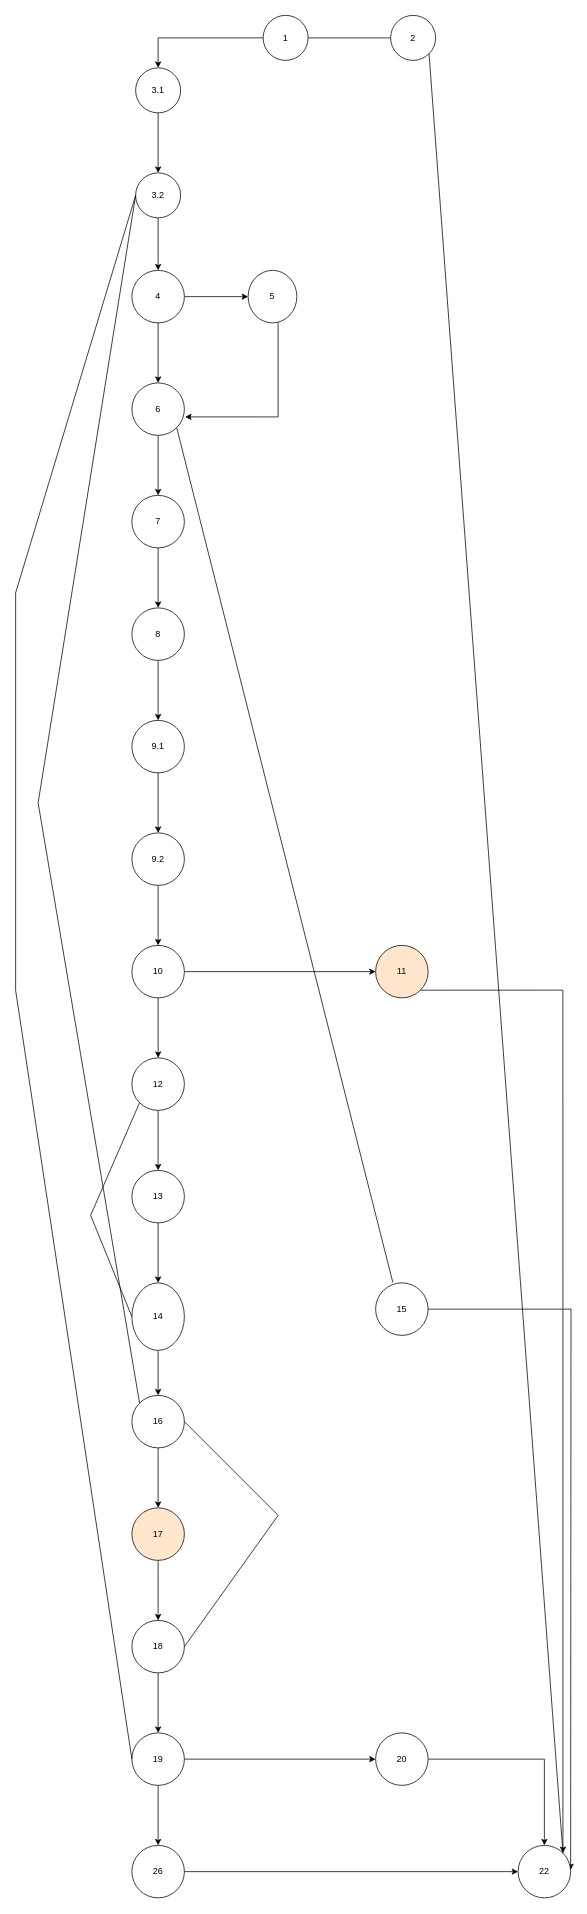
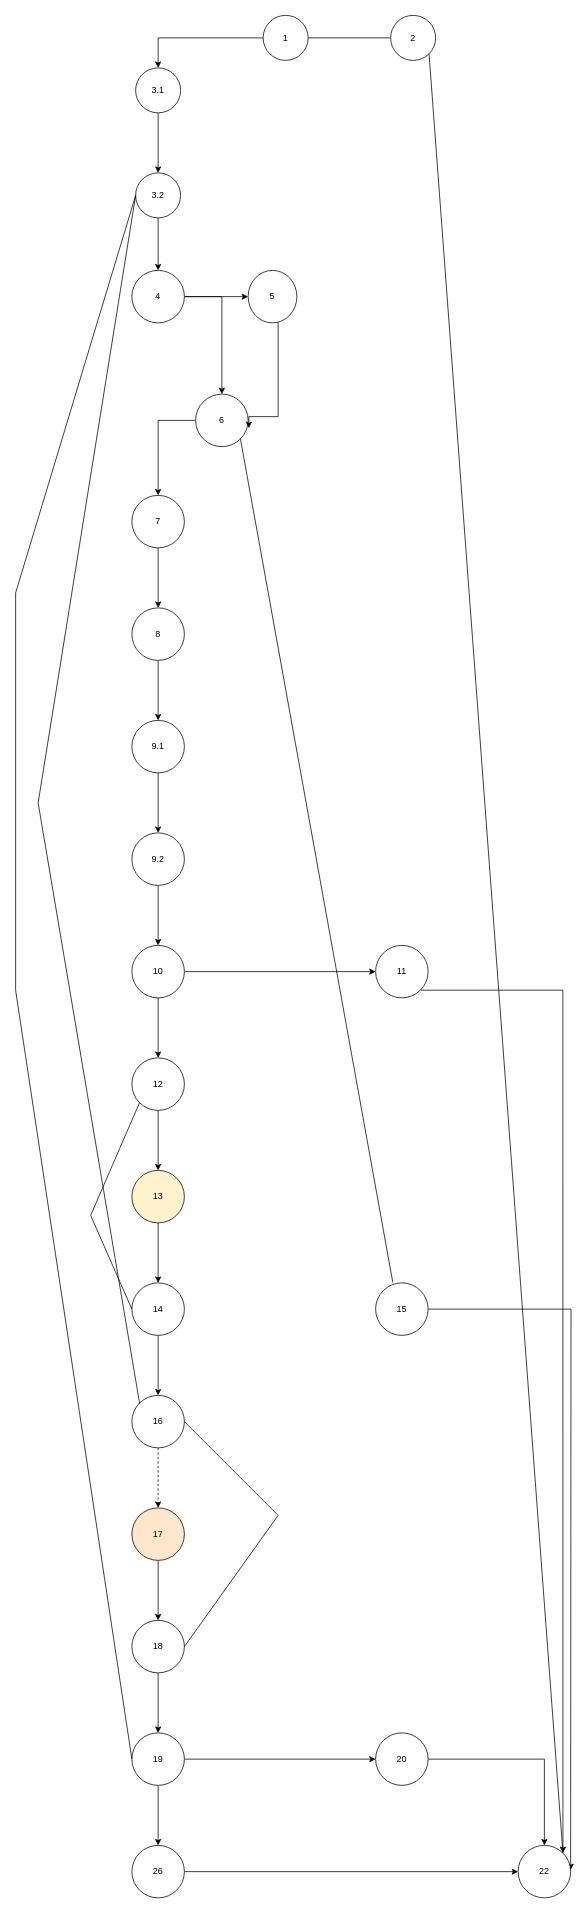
  <mxCell id="0" />
  <mxCell id="1" parent="0" />
  <mxCell id="2" value="" style="edgeStyle=orthogonalEdgeStyle;rounded=0;orthogonalLoop=1;jettySize=auto;html=1;" edge="1" parent="1" source="3" target="7"><mxGeometry relative="1" as="geometry" /></mxCell>
  <mxCell id="3" value="1" style="ellipse;whiteSpace=wrap;html=1;aspect=fixed;" vertex="1" parent="1"><mxGeometry x="350" y="20" width="60" height="60" as="geometry" /></mxCell>
  <mxCell id="4" value="" style="endArrow=none;html=1;rounded=0;" edge="1" parent="1" target="5"><mxGeometry width="50" height="50" relative="1" as="geometry"><mxPoint x="410" y="50" as="sourcePoint" /><mxPoint x="550" y="50" as="targetPoint" /></mxGeometry></mxCell>
  <mxCell id="5" value="2" style="ellipse;whiteSpace=wrap;html=1;aspect=fixed;" vertex="1" parent="1"><mxGeometry x="520" y="20" width="60" height="60" as="geometry" /></mxCell>
  <mxCell id="6" value="" style="edgeStyle=orthogonalEdgeStyle;rounded=0;orthogonalLoop=1;jettySize=auto;html=1;" edge="1" parent="1" source="7" target="9"><mxGeometry relative="1" as="geometry" /></mxCell>
  <mxCell id="7" value="3.1" style="ellipse;whiteSpace=wrap;html=1;aspect=fixed;" vertex="1" parent="1"><mxGeometry x="180" y="90" width="60" height="60" as="geometry" /></mxCell>
  <mxCell id="8" value="" style="edgeStyle=orthogonalEdgeStyle;rounded=0;orthogonalLoop=1;jettySize=auto;html=1;" edge="1" parent="1" source="9" target="12"><mxGeometry relative="1" as="geometry" /></mxCell>
  <mxCell id="9" value="3.2" style="ellipse;whiteSpace=wrap;html=1;aspect=fixed;" vertex="1" parent="1"><mxGeometry x="180" y="230" width="60" height="60" as="geometry" /></mxCell>
  <mxCell id="10" value="" style="edgeStyle=orthogonalEdgeStyle;rounded=0;orthogonalLoop=1;jettySize=auto;html=1;" edge="1" parent="1" source="12" target="13"><mxGeometry relative="1" as="geometry" /></mxCell>
  <mxCell id="11" value="" style="edgeStyle=orthogonalEdgeStyle;rounded=0;orthogonalLoop=1;jettySize=auto;html=1;" edge="1" parent="1" source="12" target="15"><mxGeometry relative="1" as="geometry" /></mxCell>
  <mxCell id="12" value="4" style="ellipse;whiteSpace=wrap;html=1;" vertex="1" parent="1"><mxGeometry x="175" y="360" width="70" height="70" as="geometry" /></mxCell>
  <mxCell id="13" value="5" style="ellipse;whiteSpace=wrap;html=1;" vertex="1" parent="1"><mxGeometry x="330" y="360" width="65" height="70" as="geometry" /></mxCell>
  <mxCell id="14" value="" style="edgeStyle=orthogonalEdgeStyle;rounded=0;orthogonalLoop=1;jettySize=auto;html=1;" edge="1" parent="1" source="15" target="18"><mxGeometry relative="1" as="geometry" /></mxCell>
- <mxCell id="15" value="6" style="ellipse;whiteSpace=wrap;html=1;" vertex="1" parent="1"><mxGeometry x="175" y="510" width="70" height="70" as="geometry" /></mxCell>
+ <mxCell id="15" value="6" style="ellipse;whiteSpace=wrap;html=1;" vertex="1" parent="1"><mxGeometry x="260" y="525" width="70" height="70" as="geometry" /></mxCell>
  <mxCell id="16" style="edgeStyle=orthogonalEdgeStyle;rounded=0;orthogonalLoop=1;jettySize=auto;html=1;entryX=1.014;entryY=0.648;entryDx=0;entryDy=0;entryPerimeter=0;" edge="1" parent="1" source="13" target="15"><mxGeometry relative="1" as="geometry"><Array as="points"><mxPoint x="370" y="555" /></Array></mxGeometry></mxCell>
  <mxCell id="17" value="" style="edgeStyle=orthogonalEdgeStyle;rounded=0;orthogonalLoop=1;jettySize=auto;html=1;" edge="1" parent="1" source="18" target="20"><mxGeometry relative="1" as="geometry" /></mxCell>
  <mxCell id="18" value="7" style="ellipse;whiteSpace=wrap;html=1;" vertex="1" parent="1"><mxGeometry x="175" y="660" width="70" height="70" as="geometry" /></mxCell>
  <mxCell id="19" value="" style="edgeStyle=orthogonalEdgeStyle;rounded=0;orthogonalLoop=1;jettySize=auto;html=1;" edge="1" parent="1" source="20" target="22"><mxGeometry relative="1" as="geometry" /></mxCell>
  <mxCell id="20" value="8" style="ellipse;whiteSpace=wrap;html=1;" vertex="1" parent="1"><mxGeometry x="175" y="810" width="70" height="70" as="geometry" /></mxCell>
  <mxCell id="21" value="" style="edgeStyle=orthogonalEdgeStyle;rounded=0;orthogonalLoop=1;jettySize=auto;html=1;" edge="1" parent="1" source="22" target="24"><mxGeometry relative="1" as="geometry" /></mxCell>
  <mxCell id="22" value="9.1" style="ellipse;whiteSpace=wrap;html=1;" vertex="1" parent="1"><mxGeometry x="175" y="960" width="70" height="70" as="geometry" /></mxCell>
  <mxCell id="23" value="" style="edgeStyle=orthogonalEdgeStyle;rounded=0;orthogonalLoop=1;jettySize=auto;html=1;" edge="1" parent="1" source="24" target="27"><mxGeometry relative="1" as="geometry" /></mxCell>
  <mxCell id="24" value="9.2" style="ellipse;whiteSpace=wrap;html=1;" vertex="1" parent="1"><mxGeometry x="175" y="1110" width="70" height="70" as="geometry" /></mxCell>
  <mxCell id="25" value="" style="edgeStyle=orthogonalEdgeStyle;rounded=0;orthogonalLoop=1;jettySize=auto;html=1;" edge="1" parent="1" source="27" target="29"><mxGeometry relative="1" as="geometry" /></mxCell>
  <mxCell id="26" value="" style="edgeStyle=orthogonalEdgeStyle;rounded=0;orthogonalLoop=1;jettySize=auto;html=1;" edge="1" parent="1" source="27" target="31"><mxGeometry relative="1" as="geometry" /></mxCell>
  <mxCell id="27" value="10" style="ellipse;whiteSpace=wrap;html=1;" vertex="1" parent="1"><mxGeometry x="175" y="1260" width="70" height="70" as="geometry" /></mxCell>
  <mxCell id="28" style="edgeStyle=orthogonalEdgeStyle;rounded=0;orthogonalLoop=1;jettySize=auto;html=1;exitX=1;exitY=1;exitDx=0;exitDy=0;entryX=1;entryY=0;entryDx=0;entryDy=0;" edge="1" parent="1" source="29" target="52"><mxGeometry relative="1" as="geometry" /></mxCell>
- <mxCell id="29" value="11" style="ellipse;whiteSpace=wrap;html=1;fillColor=#ffe6cc;" vertex="1" parent="1"><mxGeometry x="500" y="1260" width="70" height="70" as="geometry" /></mxCell>
+ <mxCell id="29" value="11" style="ellipse;whiteSpace=wrap;html=1;" vertex="1" parent="1"><mxGeometry x="500" y="1260" width="70" height="70" as="geometry" /></mxCell>
  <mxCell id="30" value="" style="edgeStyle=orthogonalEdgeStyle;rounded=0;orthogonalLoop=1;jettySize=auto;html=1;" edge="1" parent="1" source="31" target="33"><mxGeometry relative="1" as="geometry" /></mxCell>
  <mxCell id="31" value="12" style="ellipse;whiteSpace=wrap;html=1;" vertex="1" parent="1"><mxGeometry x="175" y="1410" width="70" height="70" as="geometry" /></mxCell>
  <mxCell id="32" value="" style="edgeStyle=orthogonalEdgeStyle;rounded=0;orthogonalLoop=1;jettySize=auto;html=1;" edge="1" parent="1" source="33" target="35"><mxGeometry relative="1" as="geometry" /></mxCell>
- <mxCell id="33" value="13" style="ellipse;whiteSpace=wrap;html=1;" vertex="1" parent="1"><mxGeometry x="175" y="1560" width="70" height="70" as="geometry" /></mxCell>
+ <mxCell id="33" value="13" style="ellipse;whiteSpace=wrap;html=1;fillColor=#fff2cc;" vertex="1" parent="1"><mxGeometry x="175" y="1560" width="70" height="70" as="geometry" /></mxCell>
  <mxCell id="34" value="" style="edgeStyle=orthogonalEdgeStyle;rounded=0;orthogonalLoop=1;jettySize=auto;html=1;" edge="1" parent="1" source="35" target="39"><mxGeometry relative="1" as="geometry" /></mxCell>
- <mxCell id="35" value="14" style="ellipse;whiteSpace=wrap;html=1;" vertex="1" parent="1"><mxGeometry x="175" y="1710" width="70" height="90" as="geometry" /></mxCell>
+ <mxCell id="35" value="14" style="ellipse;whiteSpace=wrap;html=1;" vertex="1" parent="1"><mxGeometry x="175" y="1710" width="70" height="70" as="geometry" /></mxCell>
  <mxCell id="36" style="edgeStyle=orthogonalEdgeStyle;rounded=0;orthogonalLoop=1;jettySize=auto;html=1;exitX=1;exitY=0.5;exitDx=0;exitDy=0;" edge="1" parent="1" source="37"><mxGeometry relative="1" as="geometry"><mxPoint x="760" y="2492.963" as="targetPoint" /></mxGeometry></mxCell>
  <mxCell id="37" value="15" style="ellipse;whiteSpace=wrap;html=1;" vertex="1" parent="1"><mxGeometry x="500" y="1710" width="70" height="70" as="geometry" /></mxCell>
- <mxCell id="38" value="" style="edgeStyle=orthogonalEdgeStyle;rounded=0;orthogonalLoop=1;jettySize=auto;html=1;" edge="1" parent="1" source="39" target="41"><mxGeometry relative="1" as="geometry" /></mxCell>
+ <mxCell id="38" value="" style="edgeStyle=orthogonalEdgeStyle;rounded=0;orthogonalLoop=1;jettySize=auto;html=1;dashed=1;" edge="1" parent="1" source="39" target="41"><mxGeometry relative="1" as="geometry" /></mxCell>
  <mxCell id="39" value="16" style="ellipse;whiteSpace=wrap;html=1;" vertex="1" parent="1"><mxGeometry x="175" y="1860" width="70" height="70" as="geometry" /></mxCell>
  <mxCell id="40" value="" style="edgeStyle=orthogonalEdgeStyle;rounded=0;orthogonalLoop=1;jettySize=auto;html=1;" edge="1" parent="1" source="41" target="43"><mxGeometry relative="1" as="geometry" /></mxCell>
  <mxCell id="41" value="17" style="ellipse;whiteSpace=wrap;html=1;fillColor=#ffe6cc;" vertex="1" parent="1"><mxGeometry x="175" y="2010" width="70" height="70" as="geometry" /></mxCell>
  <mxCell id="42" value="" style="edgeStyle=orthogonalEdgeStyle;rounded=0;orthogonalLoop=1;jettySize=auto;html=1;" edge="1" parent="1" source="43" target="47"><mxGeometry relative="1" as="geometry" /></mxCell>
  <mxCell id="43" value="18" style="ellipse;whiteSpace=wrap;html=1;" vertex="1" parent="1"><mxGeometry x="175" y="2160" width="70" height="70" as="geometry" /></mxCell>
  <mxCell id="44" value="" style="endArrow=none;html=1;rounded=0;exitX=1;exitY=0.5;exitDx=0;exitDy=0;entryX=1;entryY=0.5;entryDx=0;entryDy=0;" edge="1" parent="1" source="39" target="43"><mxGeometry width="50" height="50" relative="1" as="geometry"><mxPoint x="400" y="1850" as="sourcePoint" /><mxPoint x="450" y="1800" as="targetPoint" /><Array as="points"><mxPoint x="370" y="2020" /></Array></mxGeometry></mxCell>
  <mxCell id="45" value="" style="edgeStyle=orthogonalEdgeStyle;rounded=0;orthogonalLoop=1;jettySize=auto;html=1;" edge="1" parent="1" source="47" target="49"><mxGeometry relative="1" as="geometry" /></mxCell>
  <mxCell id="46" value="" style="edgeStyle=orthogonalEdgeStyle;rounded=0;orthogonalLoop=1;jettySize=auto;html=1;" edge="1" parent="1" source="47" target="51"><mxGeometry relative="1" as="geometry" /></mxCell>
  <mxCell id="47" value="19" style="ellipse;whiteSpace=wrap;html=1;" vertex="1" parent="1"><mxGeometry x="175" y="2310" width="70" height="70" as="geometry" /></mxCell>
  <mxCell id="48" style="edgeStyle=orthogonalEdgeStyle;rounded=0;orthogonalLoop=1;jettySize=auto;html=1;exitX=1;exitY=0.5;exitDx=0;exitDy=0;entryX=0.5;entryY=0;entryDx=0;entryDy=0;" edge="1" parent="1" source="49" target="52"><mxGeometry relative="1" as="geometry" /></mxCell>
  <mxCell id="49" value="20" style="ellipse;whiteSpace=wrap;html=1;" vertex="1" parent="1"><mxGeometry x="500" y="2310" width="70" height="70" as="geometry" /></mxCell>
  <mxCell id="50" value="" style="edgeStyle=orthogonalEdgeStyle;rounded=0;orthogonalLoop=1;jettySize=auto;html=1;" edge="1" parent="1" source="51" target="52"><mxGeometry relative="1" as="geometry" /></mxCell>
  <mxCell id="51" value="26" style="ellipse;whiteSpace=wrap;html=1;" vertex="1" parent="1"><mxGeometry x="175" y="2460" width="70" height="70" as="geometry" /></mxCell>
  <mxCell id="52" value="22" style="ellipse;whiteSpace=wrap;html=1;" vertex="1" parent="1"><mxGeometry x="690" y="2460" width="70" height="70" as="geometry" /></mxCell>
  <mxCell id="53" value="" style="endArrow=none;html=1;rounded=0;entryX=1;entryY=1;entryDx=0;entryDy=0;exitX=1;exitY=0;exitDx=0;exitDy=0;" edge="1" parent="1" source="52" target="5"><mxGeometry width="50" height="50" relative="1" as="geometry"><mxPoint x="400" y="320" as="sourcePoint" /><mxPoint x="450" y="270" as="targetPoint" /></mxGeometry></mxCell>
  <mxCell id="54" value="" style="endArrow=none;html=1;rounded=0;entryX=1;entryY=1;entryDx=0;entryDy=0;exitX=0.328;exitY=-0.006;exitDx=0;exitDy=0;exitPerimeter=0;" edge="1" parent="1" source="37" target="15"><mxGeometry width="50" height="50" relative="1" as="geometry"><mxPoint x="520" y="1560" as="sourcePoint" /><mxPoint x="110" y="660" as="targetPoint" /></mxGeometry></mxCell>
  <mxCell id="55" value="" style="endArrow=none;html=1;rounded=0;entryX=0;entryY=1;entryDx=0;entryDy=0;exitX=0;exitY=0.5;exitDx=0;exitDy=0;" edge="1" parent="1" source="35" target="31"><mxGeometry width="50" height="50" relative="1" as="geometry"><mxPoint x="60" y="1580" as="sourcePoint" /><mxPoint x="110" y="1530" as="targetPoint" /><Array as="points"><mxPoint x="120" y="1620" /></Array></mxGeometry></mxCell>
  <mxCell id="56" value="" style="endArrow=none;html=1;rounded=0;exitX=0;exitY=0;exitDx=0;exitDy=0;entryX=0;entryY=0.5;entryDx=0;entryDy=0;" edge="1" parent="1" source="39" target="9"><mxGeometry width="50" height="50" relative="1" as="geometry"><mxPoint x="60" y="1830" as="sourcePoint" /><mxPoint x="110" y="1780" as="targetPoint" /><Array as="points"><mxPoint x="50" y="1070" /></Array></mxGeometry></mxCell>
  <mxCell id="57" value="" style="endArrow=none;html=1;rounded=0;entryX=0;entryY=0.5;entryDx=0;entryDy=0;exitX=0;exitY=0.5;exitDx=0;exitDy=0;" edge="1" parent="1" source="47" target="9"><mxGeometry width="50" height="50" relative="1" as="geometry"><mxPoint x="60" y="380" as="sourcePoint" /><mxPoint x="110" y="330" as="targetPoint" /><Array as="points"><mxPoint x="20" y="1320" /><mxPoint x="20" y="790" /></Array></mxGeometry></mxCell>
